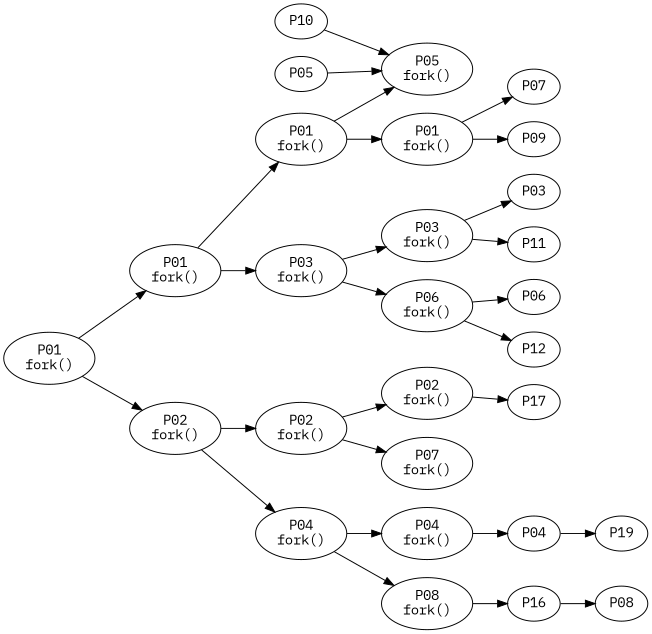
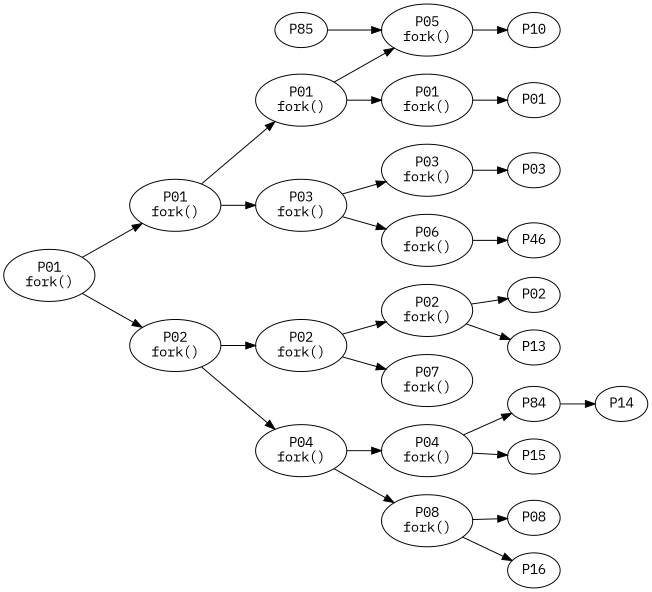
  digraph {
    fontname="IBM Plex Mono"
    rankdir=LR
    node [fontname="IBM Plex Mono"]
    edge [fontname="IBM Plex Mono"]
    n1 [label="P01\nfork()"]
    n2 [label="P02\nfork()"]
    n3 [label="P01\nfork()"]
    n4 [label="P03\nfork()"]
    n5 [label="P02\nfork()"]
    n6 [label="P04\nfork()"]
    n7 [label="P01\nfork()"]
    n8 [label="P01\nfork()"]
    n9 [label="P05\nfork()"]
    n10 [label="P03\nfork()"]
    n11 [label="P06\nfork()"]
    n12 [label="P02\nfork()"]
    n13 [label="P07\nfork()"]
    n14 [label="P04\nfork()"]
    n15 [label="P08\nfork()"]
-   n16 [label=P07]
-   n17 [label=P09]
+   n16 [label=P01]
    n18 [label=P10]
    n19 [label=P03]
-   n20 [label=P11]
-   n21 [label=P06]
-   n22 [label=P12]
-   n24 [label=P17]
-   n25 [label=P04]
+   n21 [label=P46]
+   n23 [label=P02]
+   n24 [label=P13]
+   n25 [label=P84]
+   n26 [label=P15]
    n27 [label=P08]
    n28 [label=P16]
-   n29 [label=P05]
-   n30 [label=P19]
+   n29 [label=P85]
+   n30 [label=P14]
    subgraph sub_1 {
      rank=same
      n1
      n2
    }
    n1 -> n3
    n1 -> n4
    n2 -> n5
    n2 -> n6
    n3 -> n8
    n3 -> n9
    n4 -> n10
    n4 -> n11
    n5 -> n12
    n5 -> n13
    n6 -> n14
    n6 -> n15
    n7 -> n1
    n7 -> n2
    n8 -> n16
-   n8 -> n17
-   n18 -> n9
+   n9 -> n18
    n10 -> n19
-   n10 -> n20
    n11 -> n21
-   n11 -> n22
+   n12 -> n23
    n12 -> n24
    n14 -> n25
-   n28 -> n27
+   n14 -> n26
+   n15 -> n27
    n15 -> n28
    n25 -> n30
    n29 -> n9
  }
